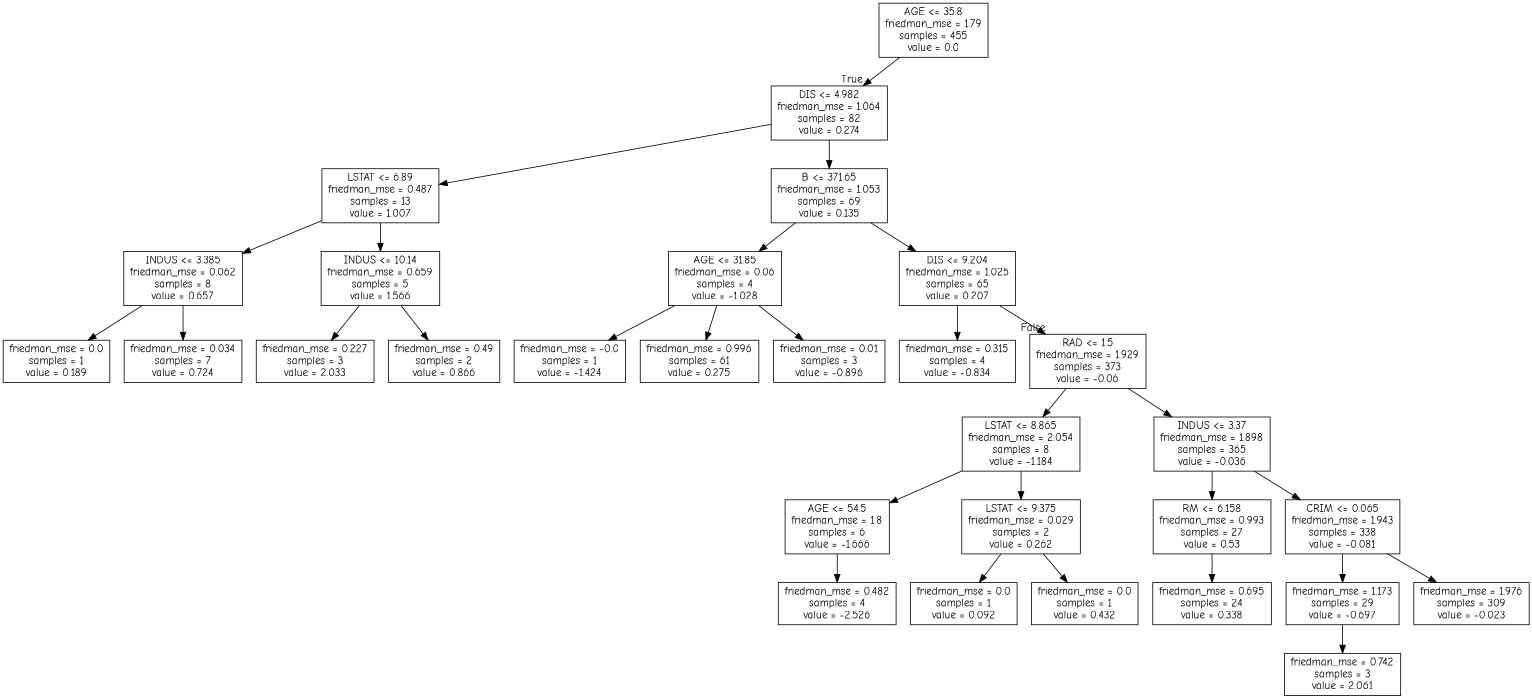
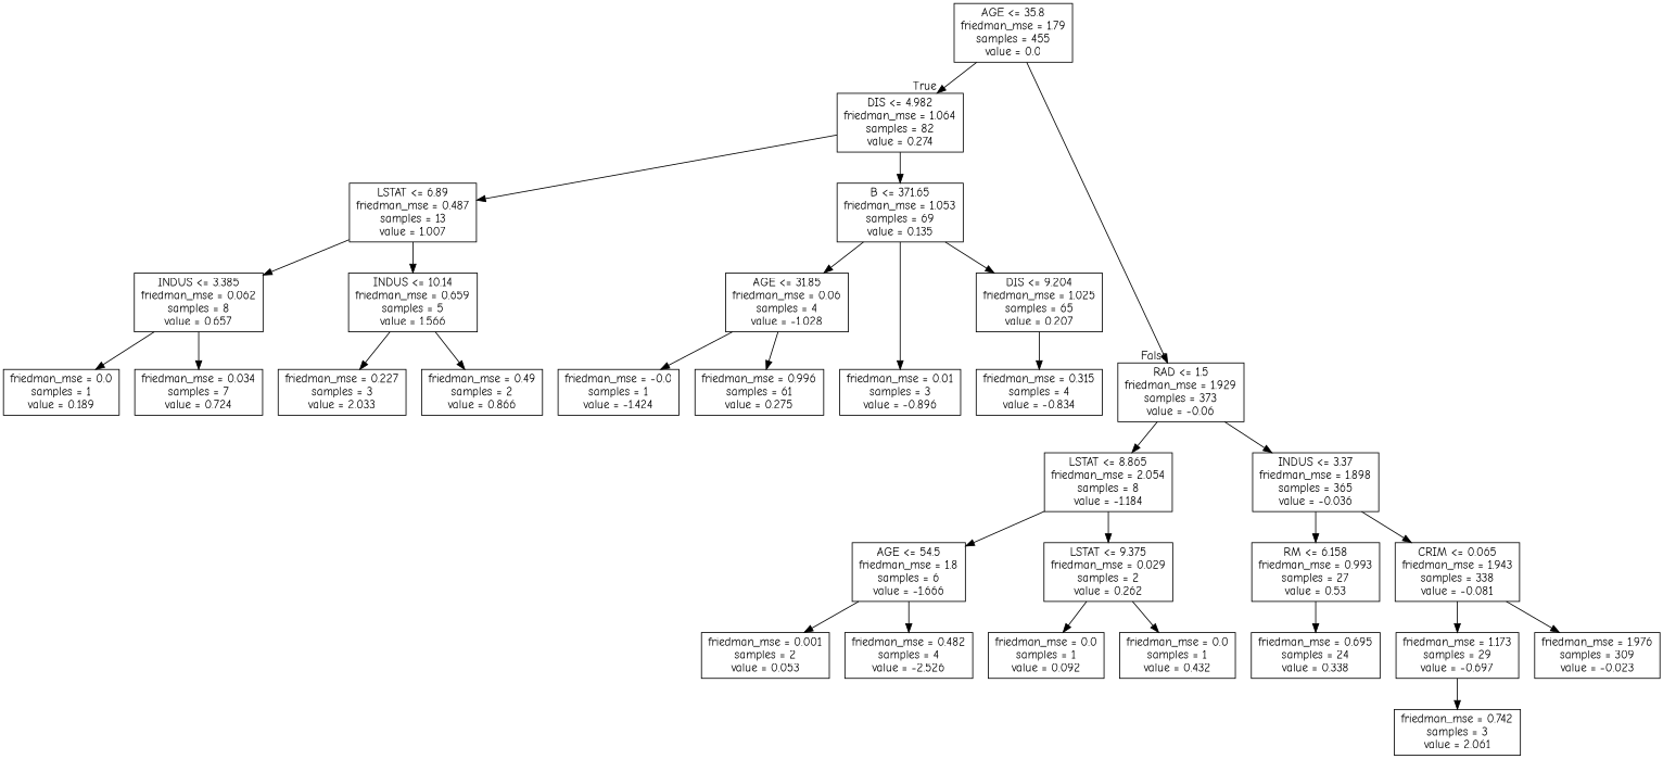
  digraph {
    fontname="Comic Neue"
    node [fontname="Comic Neue" shape=box]
    edge [fontname="Comic Neue"]
    n1 [label="AGE <= 35.8\nfriedman_mse = 1.79\nsamples = 455\nvalue = 0.0"]
    n2 [label="DIS <= 4.982\nfriedman_mse = 1.064\nsamples = 82\nvalue = 0.274"]
    n3 [label="RAD <= 1.5\nfriedman_mse = 1.929\nsamples = 373\nvalue = -0.06"]
    n4 [label="LSTAT <= 6.89\nfriedman_mse = 0.487\nsamples = 13\nvalue = 1.007"]
    n5 [label="B <= 371.65\nfriedman_mse = 1.053\nsamples = 69\nvalue = 0.135"]
    n6 [label="LSTAT <= 8.865\nfriedman_mse = 2.054\nsamples = 8\nvalue = -1.184"]
    n7 [label="INDUS <= 3.37\nfriedman_mse = 1.898\nsamples = 365\nvalue = -0.036"]
    n8 [label="INDUS <= 3.385\nfriedman_mse = 0.062\nsamples = 8\nvalue = 0.657"]
    n9 [label="INDUS <= 10.14\nfriedman_mse = 0.659\nsamples = 5\nvalue = 1.566"]
    n10 [label="AGE <= 31.85\nfriedman_mse = 0.06\nsamples = 4\nvalue = -1.028"]
    n11 [label="DIS <= 9.204\nfriedman_mse = 1.025\nsamples = 65\nvalue = 0.207"]
    n12 [label="friedman_mse = 0.0\nsamples = 1\nvalue = 0.189"]
    n13 [label="friedman_mse = 0.034\nsamples = 7\nvalue = 0.724"]
    n14 [label="friedman_mse = 0.227\nsamples = 3\nvalue = 2.033"]
    n15 [label="friedman_mse = 0.49\nsamples = 2\nvalue = 0.866"]
    n16 [label="friedman_mse = 0.01\nsamples = 3\nvalue = -0.896"]
    n17 [label="friedman_mse = -0.0\nsamples = 1\nvalue = -1.424"]
    n18 [label="friedman_mse = 0.996\nsamples = 61\nvalue = 0.275"]
    n19 [label="friedman_mse = 0.315\nsamples = 4\nvalue = -0.834"]
    n20 [label="AGE <= 54.5\nfriedman_mse = 1.8\nsamples = 6\nvalue = -1.666"]
    n21 [label="LSTAT <= 9.375\nfriedman_mse = 0.029\nsamples = 2\nvalue = 0.262"]
    n22 [label="RM <= 6.158\nfriedman_mse = 0.993\nsamples = 27\nvalue = 0.53"]
    n23 [label="CRIM <= 0.065\nfriedman_mse = 1.943\nsamples = 338\nvalue = -0.081"]
+   n24 [label="friedman_mse = 0.001\nsamples = 2\nvalue = 0.053"]
    n25 [label="friedman_mse = 0.482\nsamples = 4\nvalue = -2.526"]
    n26 [label="friedman_mse = 0.0\nsamples = 1\nvalue = 0.092"]
    n27 [label="friedman_mse = 0.0\nsamples = 1\nvalue = 0.432"]
    n28 [label="friedman_mse = 0.695\nsamples = 24\nvalue = 0.338"]
    n29 [label="friedman_mse = 1.173\nsamples = 29\nvalue = -0.697"]
    n30 [label="friedman_mse = 1.976\nsamples = 309\nvalue = -0.023"]
    n31 [label="friedman_mse = 0.742\nsamples = 3\nvalue = 2.061"]
    n1 -> n2 [headlabel=True labelangle=45 labeldistance=2.5]
-   n11 -> n3 [headlabel=False labelangle=-45 labeldistance=2.5]
+   n1 -> n3 [headlabel=False labelangle=-45 labeldistance=2.5]
    n2 -> n4
    n2 -> n5
    n3 -> n6
    n3 -> n7
    n4 -> n8
    n4 -> n9
    n5 -> n10
    n5 -> n11
    n6 -> n20
    n6 -> n21
    n7 -> n22
    n7 -> n23
    n8 -> n12
    n8 -> n13
    n9 -> n14
    n9 -> n15
-   n10 -> n16
+   n5 -> n16
    n10 -> n17
    n10 -> n18
    n11 -> n19
+   n20 -> n24
    n20 -> n25
    n21 -> n26
    n21 -> n27
    n22 -> n28
    n23 -> n29
    n23 -> n30
    n29 -> n31
  }
